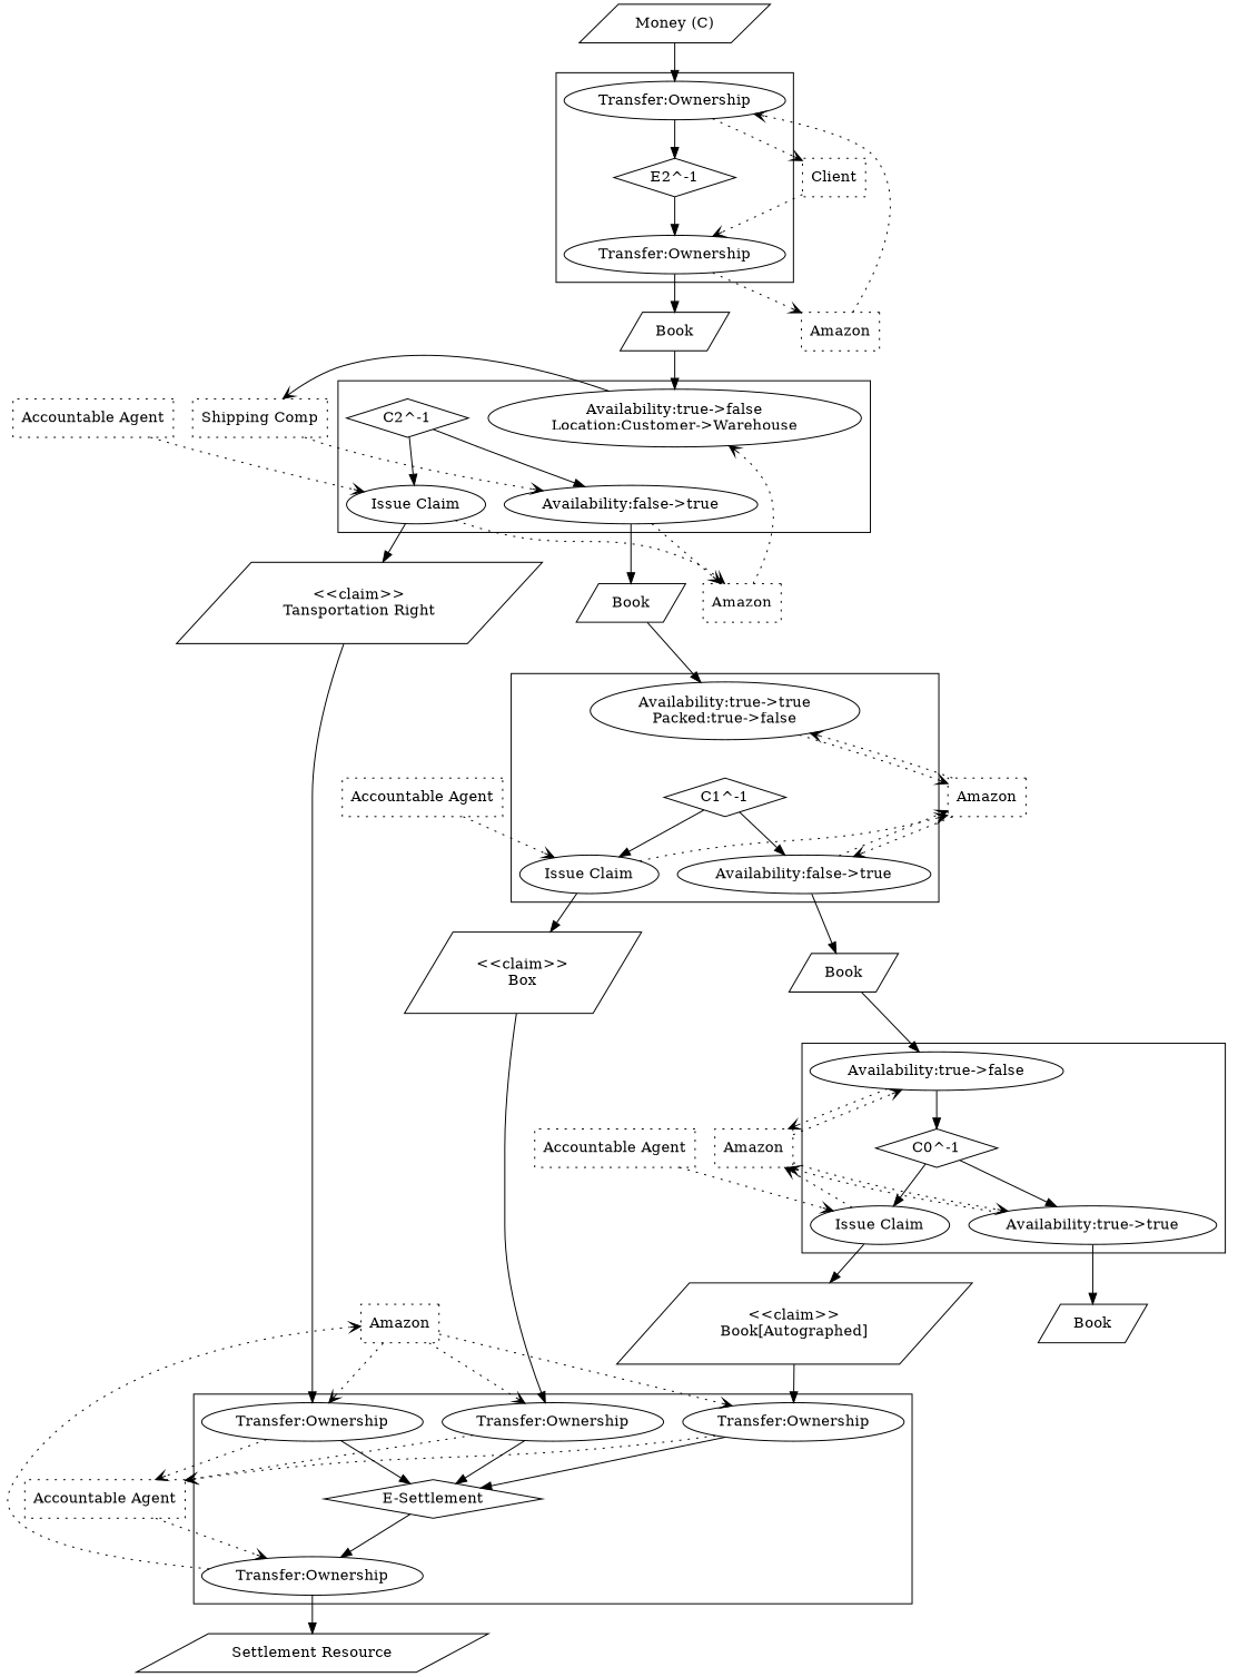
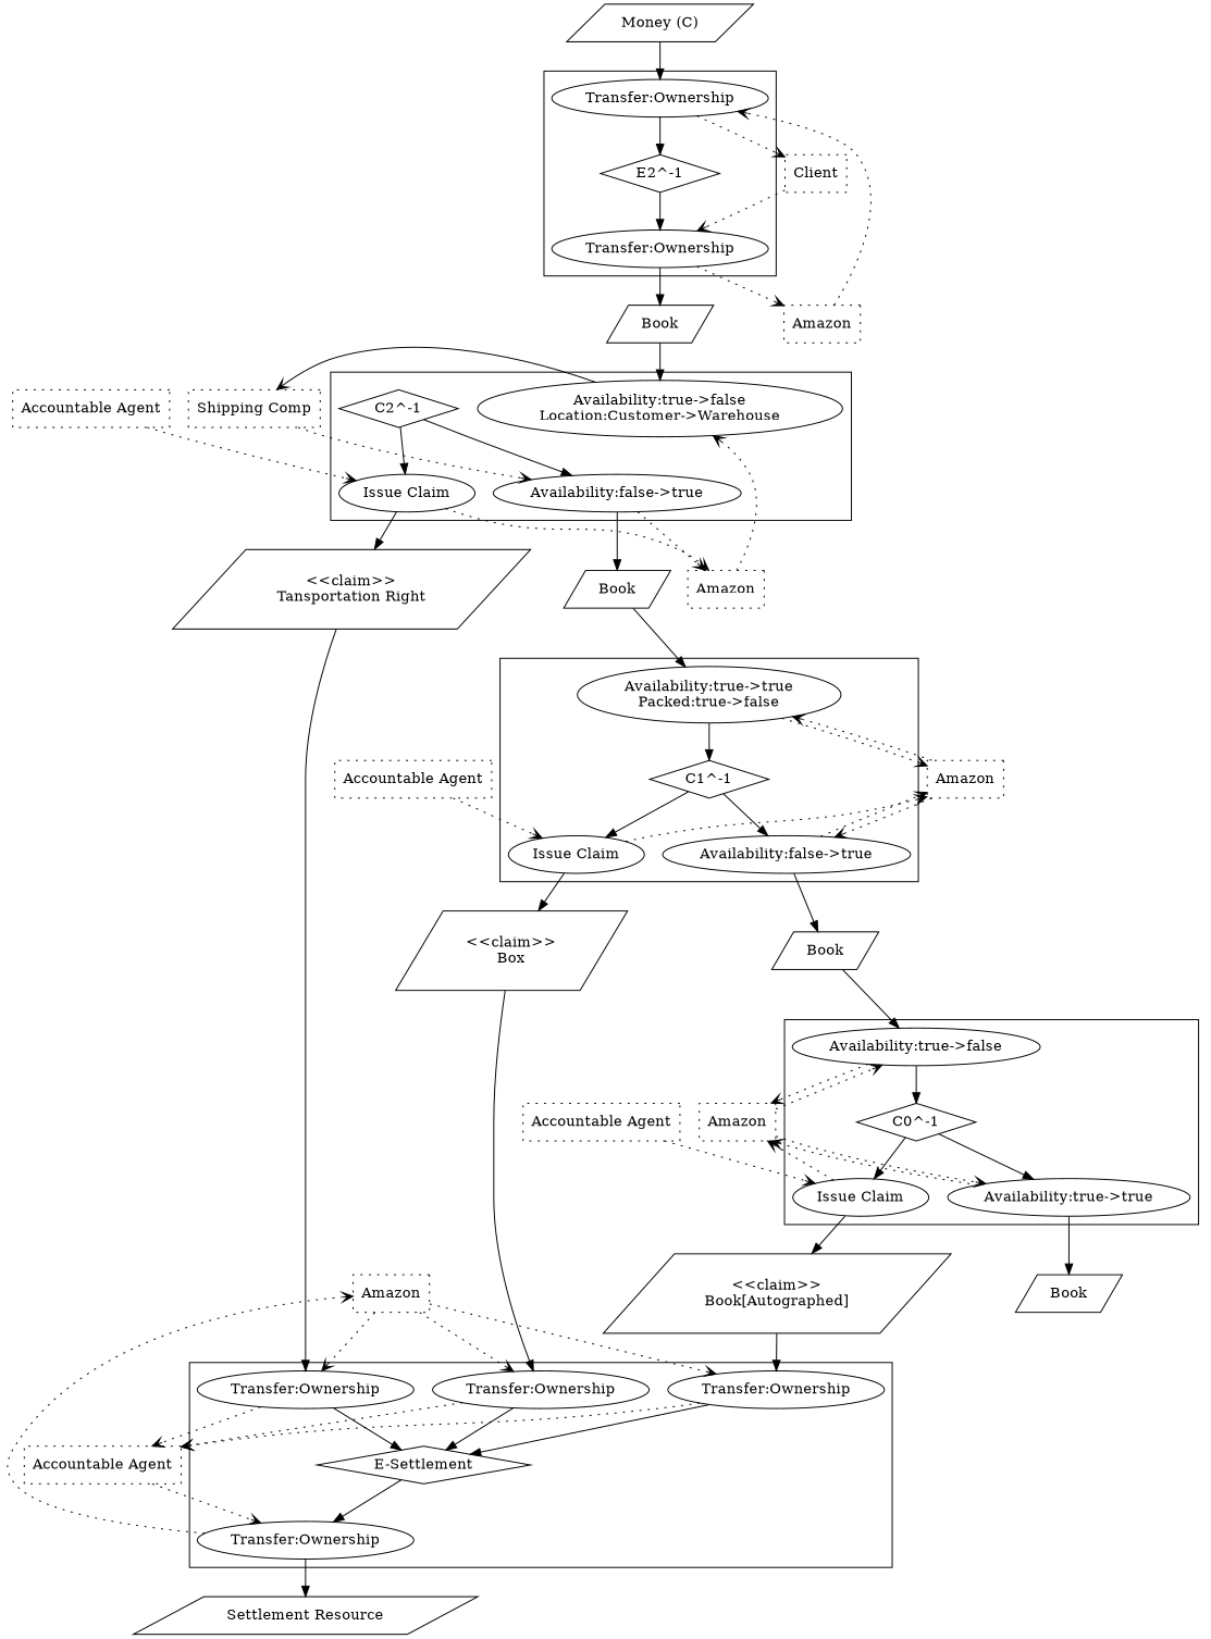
  digraph {
    compound=true
    concentrate=true
    rankdir=TB
    edge [arrowhead=vee]
    n1 [label="E2^-1" shape=diamond]
    n2 [label="Transfer:Ownership"]
    n3 [label="Transfer:Ownership"]
    n4 [label="C2^-1" shape=diamond]
    n5 [label="Availability:false->true"]
    n6 [label="Issue Claim"]
    n7 [label="Availability:true->false\nLocation:Customer->Warehouse"]
    n8 [label="C1^-1" shape=diamond]
    n9 [label="Availability:false->true"]
    n10 [label="Issue Claim"]
    n11 [label="Availability:true->true\nPacked:true->false"]
    n12 [label="C0^-1" shape=diamond]
    n13 [label="Availability:true->true"]
    n14 [label="Issue Claim"]
    n15 [label="Availability:true->false"]
    n16 [label="E-Settlement" shape=diamond]
    n17 [label="Transfer:Ownership"]
    n18 [label="Transfer:Ownership"]
    n19 [label="Transfer:Ownership"]
    n20 [label="Transfer:Ownership"]
    n21 [label=Book shape=parallelogram]
    n22 [label=Amazon shape=box style=dotted]
    n23 [label=Client shape=box style=dotted]
    n24 [label=Book shape=parallelogram]
    n25 [label=Amazon shape=box style=dotted]
    n26 [label="<<claim>>\nTansportation Right" shape=parallelogram]
    n27 [label="Shipping Comp" shape=box style=dotted]
    n28 [label=Book shape=parallelogram]
    n29 [label=Amazon shape=box style=dotted]
    n30 [label="<<claim>>\nBox" shape=parallelogram]
    n31 [label=Book shape=parallelogram]
    n32 [label=Amazon shape=box style=dotted]
    n33 [label="<<claim>>\nBook[Autographed]" shape=parallelogram]
    n34 [label="Settlement Resource" shape=parallelogram]
    n35 [label=Amazon shape=box style=dotted]
    n36 [label="Accountable Agent" shape=box style=dotted]
    n37 [label="Money (C)" shape=parallelogram]
    n38 [label="Accountable Agent" shape=box style=dotted]
    n39 [label="Accountable Agent" shape=box style=dotted]
    n40 [label="Accountable Agent" shape=box style=dotted]
    subgraph cluster_1 {
      n1
      n2
      n3
    }
    subgraph cluster_2 {
      n4
      n5
      n6
      n7
    }
    subgraph cluster_3 {
      n8
      n9
      n10
      n11
    }
    subgraph cluster_4 {
      n12
      n13
      n14
      n15
    }
    subgraph cluster_5 {
      n16
      n17
      n18
      n19
      n20
    }
    n1 -> n2 [arrowhead=""]
    n2 -> n21 [arrowhead=""]
    n2 -> n22 [style=dotted]
    n3 -> n1 [arrowhead=""]
    n3 -> n23 [style=dotted]
    n4 -> n5 [arrowhead=""]
    n4 -> n6 [arrowhead=""]
    n5 -> n24 [arrowhead=""]
    n5 -> n25 [style=dotted]
    n6 -> n25 [style=dotted]
    n6 -> n26 [arrowhead=""]
    n7 -> n27 [style=solid]
    n8 -> n9 [arrowhead=""]
    n8 -> n10 [arrowhead=""]
    n9 -> n28 [arrowhead=""]
    n9 -> n29 [style=dotted]
    n10 -> n29 [style=dotted]
    n10 -> n30 [arrowhead=""]
+   n11 -> n8 [arrowhead=""]
    n11 -> n29 [style=dotted]
    n12 -> n13 [arrowhead=""]
    n12 -> n14 [arrowhead=""]
    n13 -> n31 [arrowhead=""]
    n13 -> n32 [style=dotted]
    n14 -> n32 [style=dotted]
    n14 -> n33 [arrowhead=""]
    n15 -> n12 [arrowhead=""]
    n15 -> n32 [style=dotted]
    n16 -> n17 [arrowhead=""]
    n17 -> n34 [arrowhead=""]
    n17 -> n35 [style=dotted]
    n18 -> n16 [arrowhead=""]
    n18 -> n36 [style=dotted]
    n19 -> n16 [arrowhead=""]
    n19 -> n36 [style=dotted]
    n20 -> n16 [arrowhead=""]
    n20 -> n36 [style=dotted]
    n21 -> n7 [arrowhead=""]
    n22 -> n3 [style=dotted]
    n23 -> n2 [style=dotted]
    n24 -> n11 [arrowhead=""]
    n25 -> n7 [style=dotted]
    n26 -> n18 [arrowhead=""]
    n27 -> n5 [style=dotted]
    n28 -> n15 [arrowhead=""]
    n29 -> n9 [style=dotted]
    n29 -> n11 [style=dotted]
    n30 -> n19 [arrowhead=""]
    n32 -> n13 [style=dotted]
    n32 -> n15 [style=dotted]
    n33 -> n20 [arrowhead=""]
    n35 -> n18 [style=dotted]
    n35 -> n19 [style=dotted]
    n35 -> n20 [style=dotted]
    n36 -> n17 [style=dotted]
    n37 -> n3 [arrowhead=""]
    n38 -> n6 [style=dotted]
    n39 -> n10 [style=dotted]
    n40 -> n14 [style=dotted]
  }
